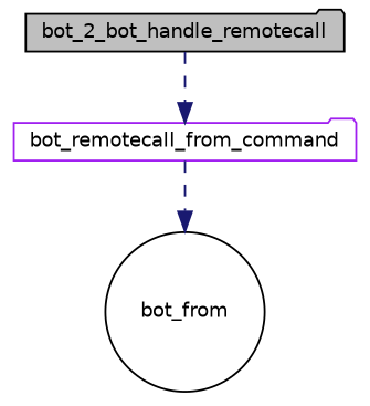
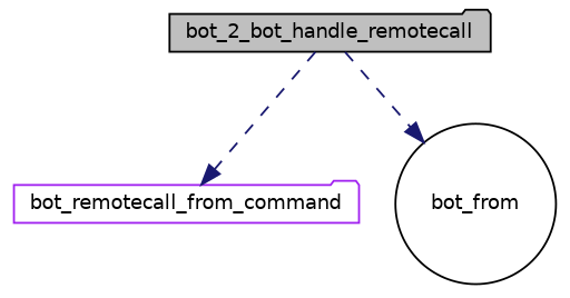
  digraph {
    rankdir=TB
    node [color=black fillcolor=white fontname=Helvetica fontsize=10 shape=folder style=filled]
    edge [color=midnightblue fontname=Helvetica fontsize=10 labelfontname=Helvetica labelfontsize=10 style=dashed]
    n1 [fillcolor=grey75 fontcolor=black height=0.2 label=bot_2_bot_handle_remotecall width=0.4]
    n2 [color=purple height=0.2 label=bot_remotecall_from_command width=0.4]
    n3 [height=0.2 label=bot_from shape=circle width=0.4]
    n1 -> n2
-   n2 -> n3
+   n1 -> n3
  }
